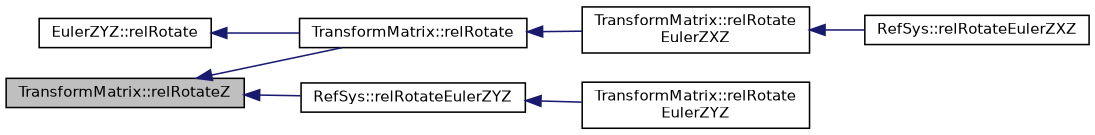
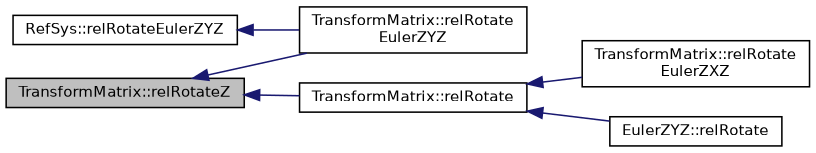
  digraph {
    rankdir=LR
    node [color=black fillcolor=white fontname=Helvetica fontsize=10 shape=record style=filled]
    edge [color=midnightblue dir=back fontname=Helvetica fontsize=10 labelfontname=Helvetica labelfontsize=10 style=solid]
    n1 [fillcolor=grey75 fontcolor=black height=0.2 label="TransformMatrix::relRotateZ" width=0.4]
    n2 [height=0.2 label="TransformMatrix::relRotate\lEulerZYZ" width=0.4]
    n3 [height=0.2 label="TransformMatrix::relRotate" width=0.4]
    n4 [height=0.2 label="TransformMatrix::relRotate\lEulerZXZ" width=0.4]
-   n5 [height=0.2 label="RefSys::relRotateEulerZXZ" width=0.4]
    n6 [height=0.2 label="EulerZYZ::relRotate" width=0.4]
    n7 [height=0.2 label="RefSys::relRotateEulerZYZ" width=0.4]
-   n1 -> n7
+   n1 -> n2
    n1 -> n3
    n3 -> n4
-   n6 -> n3
-   n4 -> n5
+   n3 -> n6
    n7 -> n2
  }
